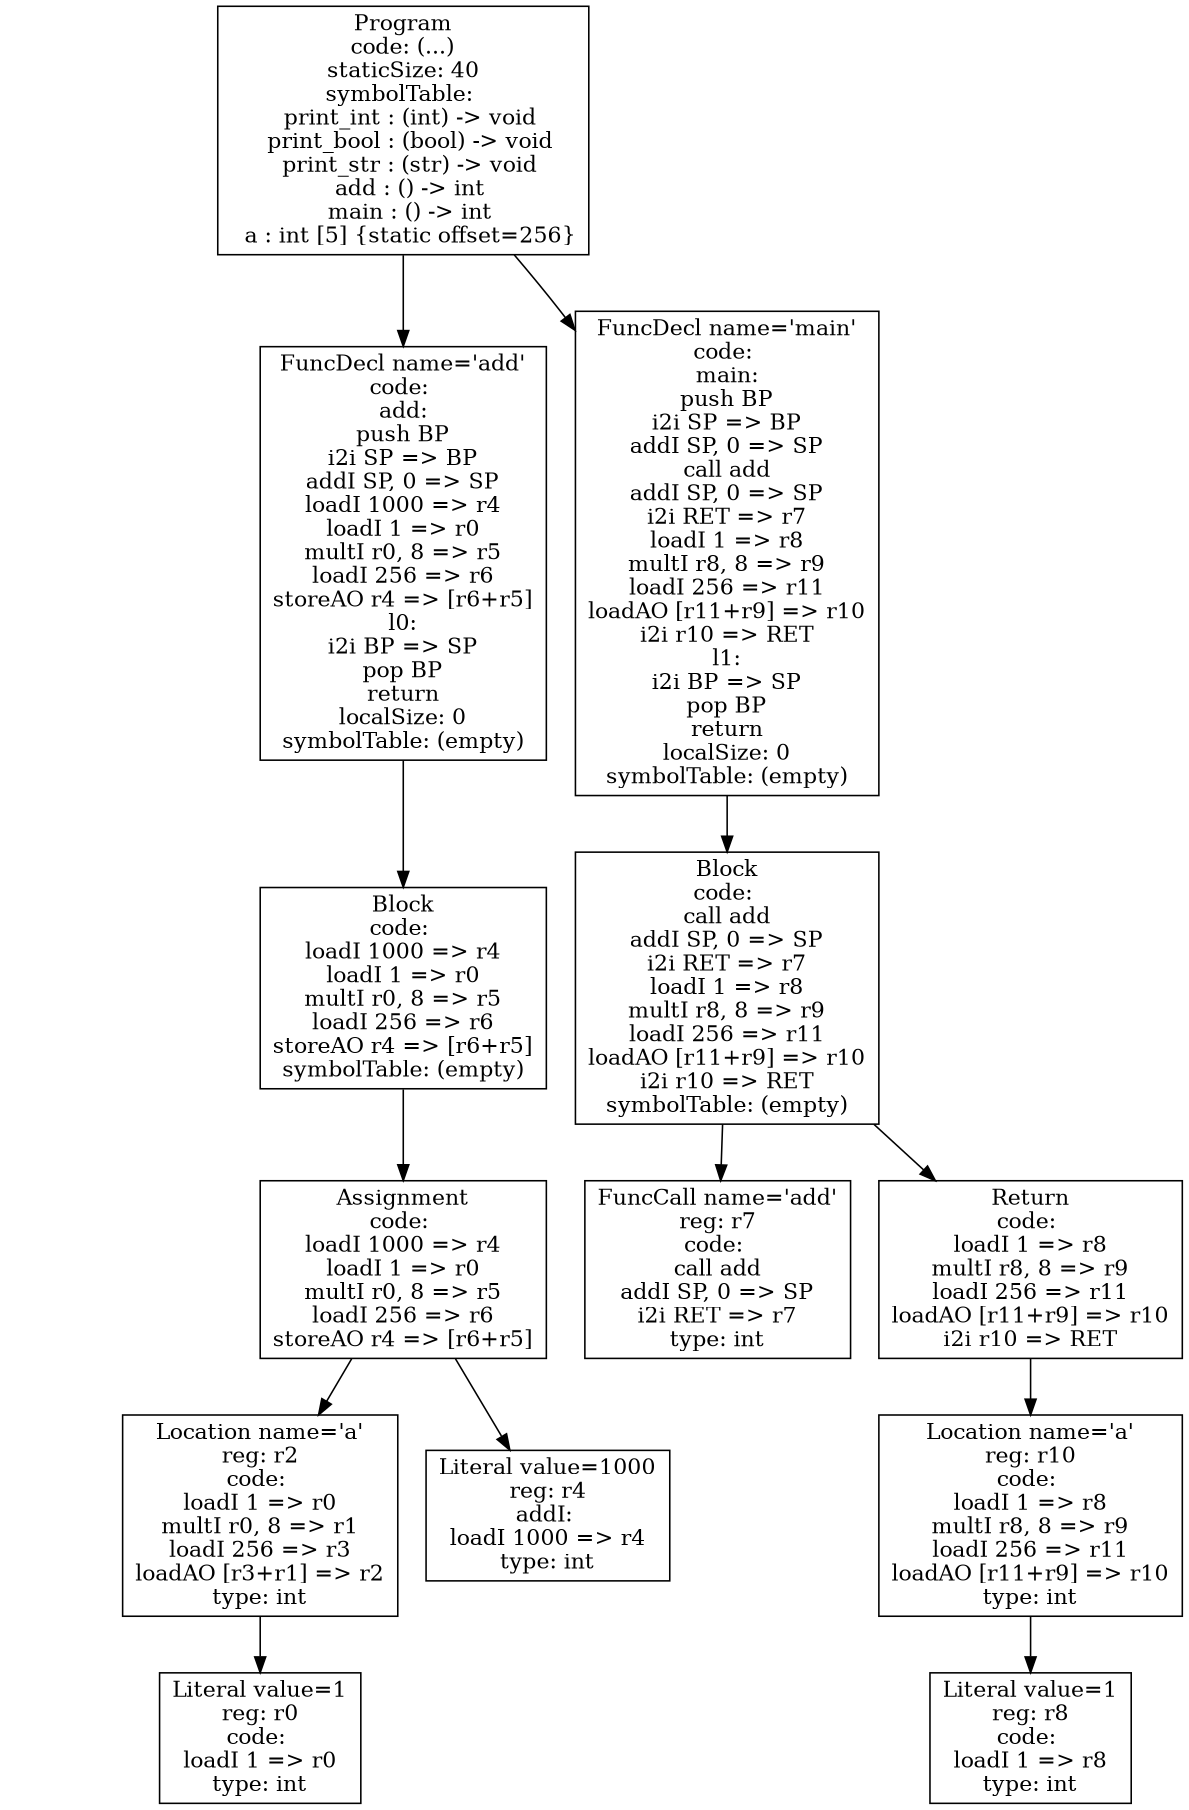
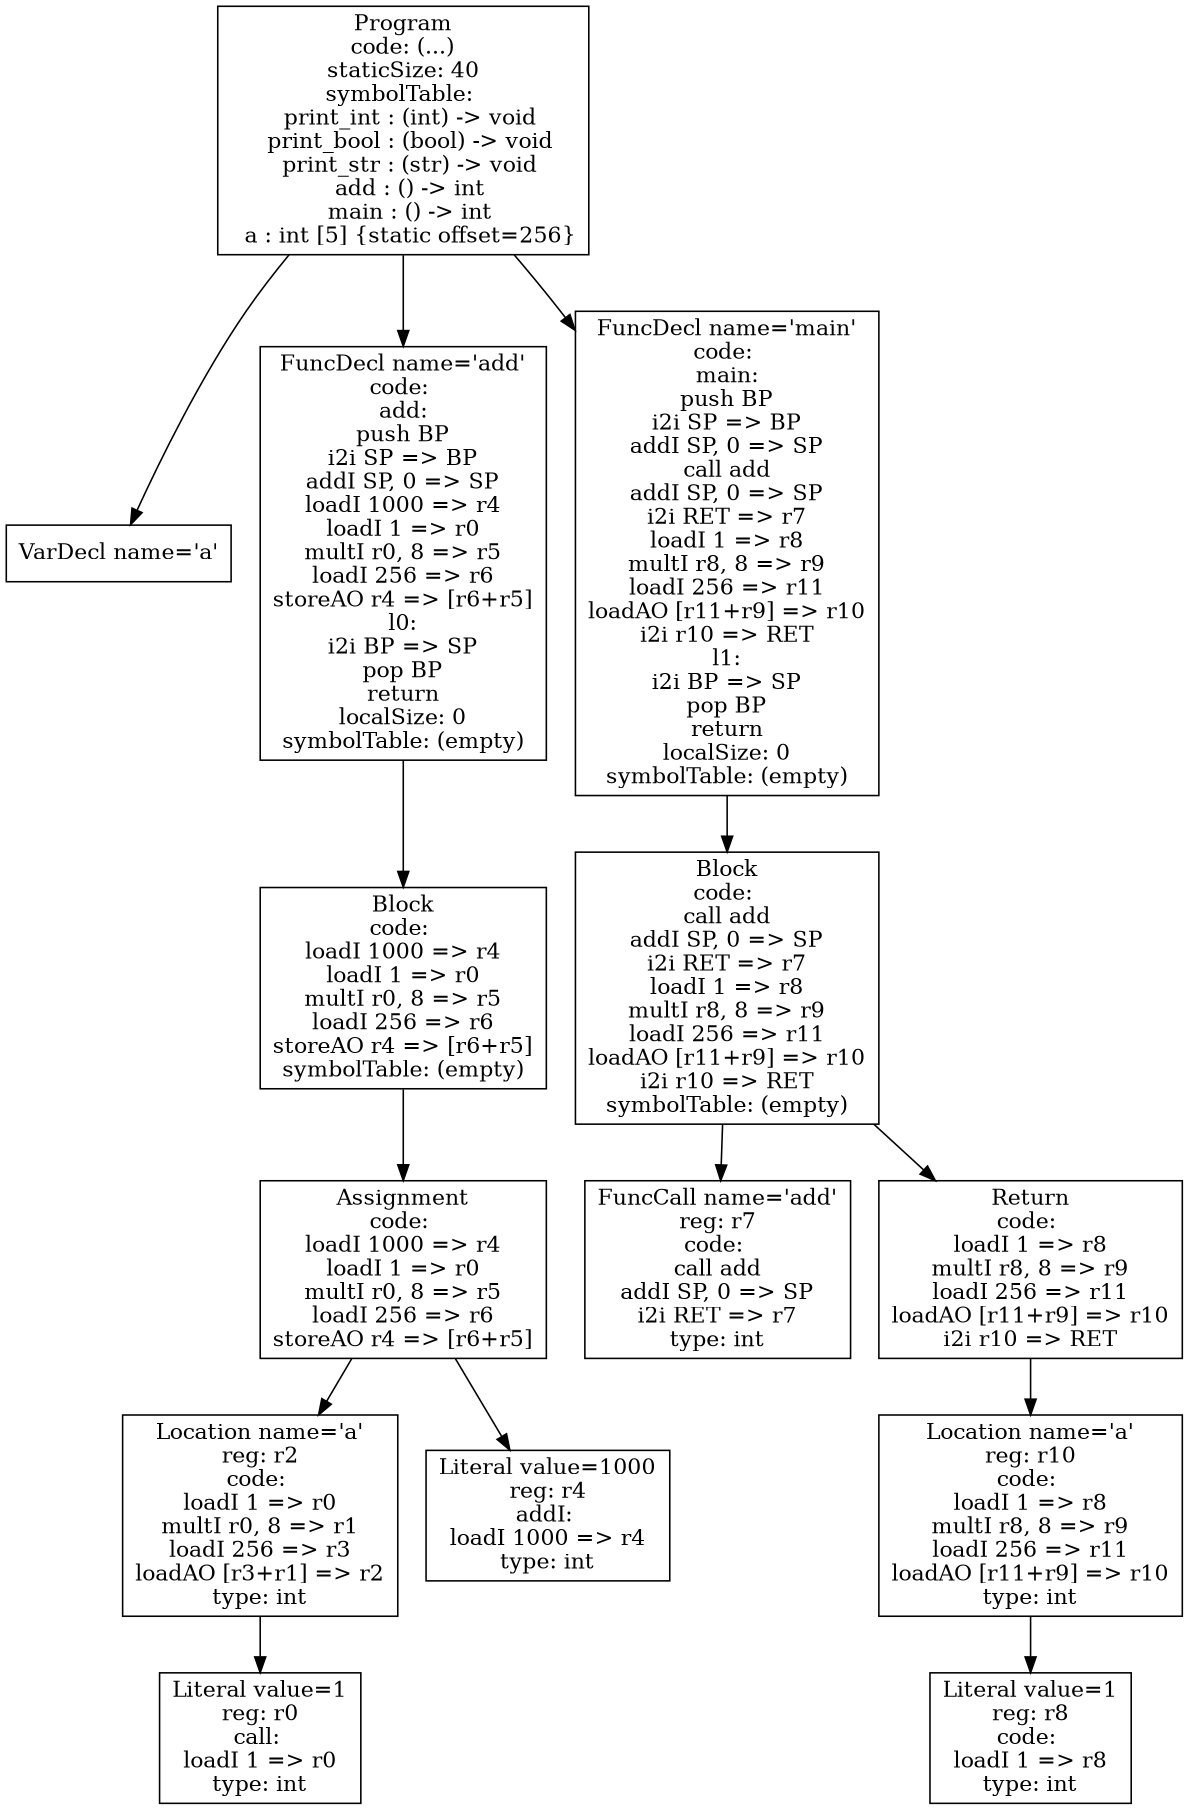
  digraph {
    node [shape=box]
-   n2 [label="Literal value=1\nreg: r0\ncode: \nloadI 1 => r0\ntype: int"]
+   n1 [label="VarDecl name='a'"]
+   n2 [label="Literal value=1\nreg: r0\ncall: \nloadI 1 => r0\ntype: int"]
    n3 [label="Location name='a'\nreg: r2\ncode: \nloadI 1 => r0\nmultI r0, 8 => r1\nloadI 256 => r3\nloadAO [r3+r1] => r2\ntype: int"]
    n4 [label="Literal value=1000\nreg: r4\naddI: \nloadI 1000 => r4\ntype: int"]
    n5 [label="Assignment\ncode: \nloadI 1000 => r4\nloadI 1 => r0\nmultI r0, 8 => r5\nloadI 256 => r6\nstoreAO r4 => [r6+r5]"]
    n6 [label="Block\ncode: \nloadI 1000 => r4\nloadI 1 => r0\nmultI r0, 8 => r5\nloadI 256 => r6\nstoreAO r4 => [r6+r5]\nsymbolTable: (empty)"]
    n7 [label="FuncDecl name='add'\ncode: \nadd:\npush BP\ni2i SP => BP\naddI SP, 0 => SP\nloadI 1000 => r4\nloadI 1 => r0\nmultI r0, 8 => r5\nloadI 256 => r6\nstoreAO r4 => [r6+r5]\nl0:\ni2i BP => SP\npop BP\nreturn\nlocalSize: 0\nsymbolTable: (empty)"]
    n8 [label="FuncCall name='add'\nreg: r7\ncode: \ncall add\naddI SP, 0 => SP\ni2i RET => r7\ntype: int"]
    n9 [label="Literal value=1\nreg: r8\ncode: \nloadI 1 => r8\ntype: int"]
    n10 [label="Location name='a'\nreg: r10\ncode: \nloadI 1 => r8\nmultI r8, 8 => r9\nloadI 256 => r11\nloadAO [r11+r9] => r10\ntype: int"]
    n11 [label="Return\ncode: \nloadI 1 => r8\nmultI r8, 8 => r9\nloadI 256 => r11\nloadAO [r11+r9] => r10\ni2i r10 => RET"]
    n12 [label="Block\ncode: \ncall add\naddI SP, 0 => SP\ni2i RET => r7\nloadI 1 => r8\nmultI r8, 8 => r9\nloadI 256 => r11\nloadAO [r11+r9] => r10\ni2i r10 => RET\nsymbolTable: (empty)"]
    n13 [label="FuncDecl name='main'\ncode: \nmain:\npush BP\ni2i SP => BP\naddI SP, 0 => SP\ncall add\naddI SP, 0 => SP\ni2i RET => r7\nloadI 1 => r8\nmultI r8, 8 => r9\nloadI 256 => r11\nloadAO [r11+r9] => r10\ni2i r10 => RET\nl1:\ni2i BP => SP\npop BP\nreturn\nlocalSize: 0\nsymbolTable: (empty)"]
    n14 [label="Program\ncode: (...)\nstaticSize: 40\nsymbolTable: \n  print_int : (int) -> void\n  print_bool : (bool) -> void\n  print_str : (str) -> void\n  add : () -> int\n  main : () -> int\n  a : int [5] {static offset=256}"]
    n3 -> n2
    n5 -> n3
    n5 -> n4
    n6 -> n5
    n7 -> n6
    n10 -> n9
    n11 -> n10
    n12 -> n8
    n12 -> n11
    n13 -> n12
+   n14 -> n1
    n14 -> n7
    n14 -> n13
  }
